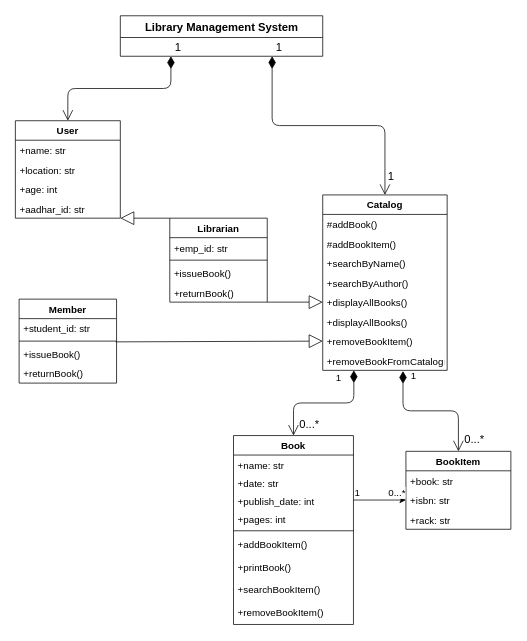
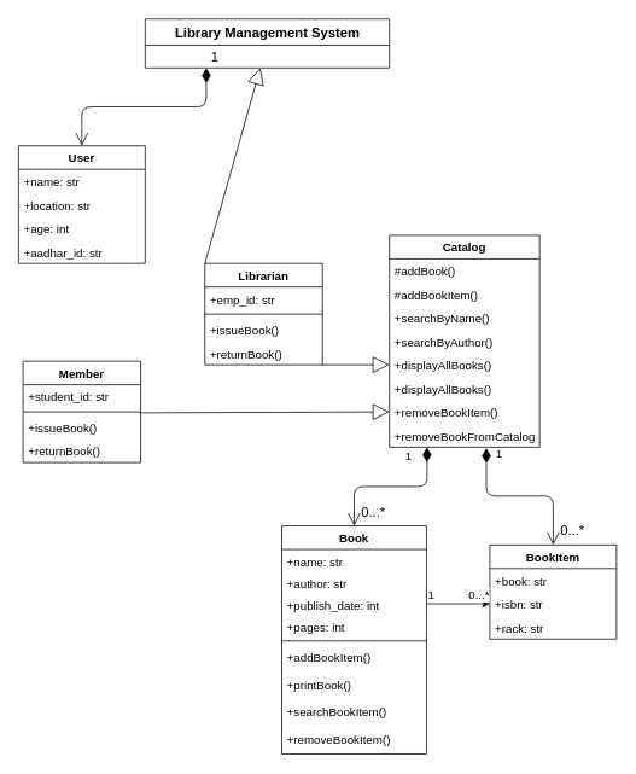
  <mxCell id="0" />
  <mxCell id="1" parent="0" />
  <mxCell id="2" value="Book&#10;" style="swimlane;fontStyle=1;align=center;verticalAlign=top;childLayout=stackLayout;horizontal=1;startSize=26;horizontalStack=0;resizeParent=1;resizeParentMax=0;resizeLast=0;collapsible=1;marginBottom=0;fontSize=13;" vertex="1" parent="1"><mxGeometry x="311" y="580" width="160" height="252" as="geometry" /></mxCell>
  <mxCell id="3" value="+name: str&#10;" style="text;strokeColor=none;fillColor=none;align=left;verticalAlign=top;spacingLeft=4;spacingRight=4;overflow=hidden;rotatable=0;points=[[0,0.5],[1,0.5]];portConstraint=eastwest;fontSize=13;" vertex="1" parent="2"><mxGeometry y="26" width="160" height="24" as="geometry" /></mxCell>
- <mxCell id="4" value="+date: str" style="text;strokeColor=none;fillColor=none;align=left;verticalAlign=top;spacingLeft=4;spacingRight=4;overflow=hidden;rotatable=0;points=[[0,0.5],[1,0.5]];portConstraint=eastwest;fontSize=13;" vertex="1" parent="2"><mxGeometry y="50" width="160" height="24" as="geometry" /></mxCell>
+ <mxCell id="4" value="+author: str" style="text;strokeColor=none;fillColor=none;align=left;verticalAlign=top;spacingLeft=4;spacingRight=4;overflow=hidden;rotatable=0;points=[[0,0.5],[1,0.5]];portConstraint=eastwest;fontSize=13;" vertex="1" parent="2"><mxGeometry y="50" width="160" height="24" as="geometry" /></mxCell>
  <mxCell id="5" value="+publish_date: int" style="text;strokeColor=none;fillColor=none;align=left;verticalAlign=top;spacingLeft=4;spacingRight=4;overflow=hidden;rotatable=0;points=[[0,0.5],[1,0.5]];portConstraint=eastwest;fontSize=13;" vertex="1" parent="2"><mxGeometry y="74" width="160" height="24" as="geometry" /></mxCell>
  <mxCell id="6" value="+pages: int" style="text;strokeColor=none;fillColor=none;align=left;verticalAlign=top;spacingLeft=4;spacingRight=4;overflow=hidden;rotatable=0;points=[[0,0.5],[1,0.5]];portConstraint=eastwest;fontSize=13;" vertex="1" parent="2"><mxGeometry y="98" width="160" height="24" as="geometry" /></mxCell>
  <mxCell id="7" value="" style="line;strokeWidth=1;fillColor=none;align=left;verticalAlign=middle;spacingTop=-1;spacingLeft=3;spacingRight=3;rotatable=0;labelPosition=right;points=[];portConstraint=eastwest;fontSize=13;" vertex="1" parent="2"><mxGeometry y="122" width="160" height="10" as="geometry" /></mxCell>
  <mxCell id="8" value="+addBookItem()" style="text;strokeColor=none;fillColor=none;align=left;verticalAlign=top;spacingLeft=4;spacingRight=4;overflow=hidden;rotatable=0;points=[[0,0.5],[1,0.5]];portConstraint=eastwest;fontSize=13;" vertex="1" parent="2"><mxGeometry y="132" width="160" height="30" as="geometry" /></mxCell>
  <mxCell id="9" value="+printBook()" style="text;strokeColor=none;fillColor=none;align=left;verticalAlign=top;spacingLeft=4;spacingRight=4;overflow=hidden;rotatable=0;points=[[0,0.5],[1,0.5]];portConstraint=eastwest;fontSize=13;" vertex="1" parent="2"><mxGeometry y="162" width="160" height="30" as="geometry" /></mxCell>
  <mxCell id="10" value="+searchBookItem()" style="text;strokeColor=none;fillColor=none;align=left;verticalAlign=top;spacingLeft=4;spacingRight=4;overflow=hidden;rotatable=0;points=[[0,0.5],[1,0.5]];portConstraint=eastwest;fontSize=13;" vertex="1" parent="2"><mxGeometry y="192" width="160" height="30" as="geometry" /></mxCell>
  <mxCell id="11" value="+removeBookItem()" style="text;strokeColor=none;fillColor=none;align=left;verticalAlign=top;spacingLeft=4;spacingRight=4;overflow=hidden;rotatable=0;points=[[0,0.5],[1,0.5]];portConstraint=eastwest;fontSize=13;" vertex="1" parent="2"><mxGeometry y="222" width="160" height="30" as="geometry" /></mxCell>
  <mxCell id="12" value="BookItem" style="swimlane;fontStyle=1;childLayout=stackLayout;horizontal=1;startSize=26;fillColor=none;horizontalStack=0;resizeParent=1;resizeParentMax=0;resizeLast=0;collapsible=1;marginBottom=0;fontSize=13;" vertex="1" parent="1"><mxGeometry x="541" y="601" width="140" height="104" as="geometry" /></mxCell>
  <mxCell id="13" value="+book: str" style="text;strokeColor=none;fillColor=none;align=left;verticalAlign=top;spacingLeft=4;spacingRight=4;overflow=hidden;rotatable=0;points=[[0,0.5],[1,0.5]];portConstraint=eastwest;fontSize=13;" vertex="1" parent="12"><mxGeometry y="26" width="140" height="26" as="geometry" /></mxCell>
  <mxCell id="14" value="+isbn: str" style="text;strokeColor=none;fillColor=none;align=left;verticalAlign=top;spacingLeft=4;spacingRight=4;overflow=hidden;rotatable=0;points=[[0,0.5],[1,0.5]];portConstraint=eastwest;fontSize=13;" vertex="1" parent="12"><mxGeometry y="52" width="140" height="26" as="geometry" /></mxCell>
  <mxCell id="15" value="+rack: str" style="text;strokeColor=none;fillColor=none;align=left;verticalAlign=top;spacingLeft=4;spacingRight=4;overflow=hidden;rotatable=0;points=[[0,0.5],[1,0.5]];portConstraint=eastwest;fontSize=13;" vertex="1" parent="12"><mxGeometry y="78" width="140" height="26" as="geometry" /></mxCell>
  <mxCell id="16" value="User" style="swimlane;fontStyle=1;childLayout=stackLayout;horizontal=1;startSize=26;fillColor=none;horizontalStack=0;resizeParent=1;resizeParentMax=0;resizeLast=0;collapsible=1;marginBottom=0;fontSize=13;" vertex="1" parent="1"><mxGeometry x="20" y="160" width="140" height="130" as="geometry" /></mxCell>
  <mxCell id="17" value="+name: str" style="text;strokeColor=none;fillColor=none;align=left;verticalAlign=top;spacingLeft=4;spacingRight=4;overflow=hidden;rotatable=0;points=[[0,0.5],[1,0.5]];portConstraint=eastwest;fontSize=13;" vertex="1" parent="16"><mxGeometry y="26" width="140" height="26" as="geometry" /></mxCell>
  <mxCell id="18" value="+location: str" style="text;strokeColor=none;fillColor=none;align=left;verticalAlign=top;spacingLeft=4;spacingRight=4;overflow=hidden;rotatable=0;points=[[0,0.5],[1,0.5]];portConstraint=eastwest;fontSize=13;" vertex="1" parent="16"><mxGeometry y="52" width="140" height="26" as="geometry" /></mxCell>
  <mxCell id="19" value="+age: int" style="text;strokeColor=none;fillColor=none;align=left;verticalAlign=top;spacingLeft=4;spacingRight=4;overflow=hidden;rotatable=0;points=[[0,0.5],[1,0.5]];portConstraint=eastwest;fontSize=13;" vertex="1" parent="16"><mxGeometry y="78" width="140" height="26" as="geometry" /></mxCell>
  <mxCell id="20" value="+aadhar_id: str" style="text;strokeColor=none;fillColor=none;align=left;verticalAlign=top;spacingLeft=4;spacingRight=4;overflow=hidden;rotatable=0;points=[[0,0.5],[1,0.5]];portConstraint=eastwest;fontSize=13;" vertex="1" parent="16"><mxGeometry y="104" width="140" height="26" as="geometry" /></mxCell>
  <mxCell id="21" value="Member" style="swimlane;fontStyle=1;align=center;verticalAlign=top;childLayout=stackLayout;horizontal=1;startSize=26;horizontalStack=0;resizeParent=1;resizeParentMax=0;resizeLast=0;collapsible=1;marginBottom=0;fontSize=13;" vertex="1" parent="1"><mxGeometry x="25" y="398" width="130" height="112" as="geometry" /></mxCell>
  <mxCell id="22" value="+student_id: str" style="text;strokeColor=none;fillColor=none;align=left;verticalAlign=top;spacingLeft=4;spacingRight=4;overflow=hidden;rotatable=0;points=[[0,0.5],[1,0.5]];portConstraint=eastwest;fontSize=13;" vertex="1" parent="21"><mxGeometry y="26" width="130" height="26" as="geometry" /></mxCell>
  <mxCell id="23" value="" style="line;strokeWidth=1;fillColor=none;align=left;verticalAlign=middle;spacingTop=-1;spacingLeft=3;spacingRight=3;rotatable=0;labelPosition=right;points=[];portConstraint=eastwest;fontSize=13;" vertex="1" parent="21"><mxGeometry y="52" width="130" height="8" as="geometry" /></mxCell>
  <mxCell id="24" value="+issueBook()" style="text;strokeColor=none;fillColor=none;align=left;verticalAlign=top;spacingLeft=4;spacingRight=4;overflow=hidden;rotatable=0;points=[[0,0.5],[1,0.5]];portConstraint=eastwest;fontSize=13;" vertex="1" parent="21"><mxGeometry y="60" width="130" height="26" as="geometry" /></mxCell>
  <mxCell id="25" value="+returnBook()" style="text;strokeColor=none;fillColor=none;align=left;verticalAlign=top;spacingLeft=4;spacingRight=4;overflow=hidden;rotatable=0;points=[[0,0.5],[1,0.5]];portConstraint=eastwest;fontSize=13;" vertex="1" parent="21"><mxGeometry y="86" width="130" height="26" as="geometry" /></mxCell>
  <mxCell id="26" value="Librarian" style="swimlane;fontStyle=1;align=center;verticalAlign=top;childLayout=stackLayout;horizontal=1;startSize=26;horizontalStack=0;resizeParent=1;resizeParentMax=0;resizeLast=0;collapsible=1;marginBottom=0;fontSize=13;" vertex="1" parent="1"><mxGeometry x="226" y="290" width="130" height="112" as="geometry"><mxRectangle x="140" y="400" width="90" height="26" as="alternateBounds" /></mxGeometry></mxCell>
  <mxCell id="27" value="+emp_id: str" style="text;strokeColor=none;fillColor=none;align=left;verticalAlign=top;spacingLeft=4;spacingRight=4;overflow=hidden;rotatable=0;points=[[0,0.5],[1,0.5]];portConstraint=eastwest;fontSize=13;" vertex="1" parent="26"><mxGeometry y="26" width="130" height="26" as="geometry" /></mxCell>
  <mxCell id="28" value="" style="line;strokeWidth=1;fillColor=none;align=left;verticalAlign=middle;spacingTop=-1;spacingLeft=3;spacingRight=3;rotatable=0;labelPosition=right;points=[];portConstraint=eastwest;fontSize=13;" vertex="1" parent="26"><mxGeometry y="52" width="130" height="8" as="geometry" /></mxCell>
  <mxCell id="29" value="+issueBook()" style="text;strokeColor=none;fillColor=none;align=left;verticalAlign=top;spacingLeft=4;spacingRight=4;overflow=hidden;rotatable=0;points=[[0,0.5],[1,0.5]];portConstraint=eastwest;fontSize=13;" vertex="1" parent="26"><mxGeometry y="60" width="130" height="26" as="geometry" /></mxCell>
  <mxCell id="30" value="+returnBook()" style="text;strokeColor=none;fillColor=none;align=left;verticalAlign=top;spacingLeft=4;spacingRight=4;overflow=hidden;rotatable=0;points=[[0,0.5],[1,0.5]];portConstraint=eastwest;fontSize=13;" vertex="1" parent="26"><mxGeometry y="86" width="130" height="26" as="geometry" /></mxCell>
  <mxCell id="31" value="Catalog" style="swimlane;fontStyle=1;childLayout=stackLayout;horizontal=1;startSize=26;fillColor=none;horizontalStack=0;resizeParent=1;resizeParentMax=0;resizeLast=0;collapsible=1;marginBottom=0;fontSize=13;" vertex="1" parent="1"><mxGeometry x="430" y="259" width="166" height="234" as="geometry" /></mxCell>
  <mxCell id="32" value="#addBook()" style="text;strokeColor=none;fillColor=none;align=left;verticalAlign=top;spacingLeft=4;spacingRight=4;overflow=hidden;rotatable=0;points=[[0,0.5],[1,0.5]];portConstraint=eastwest;fontSize=13;" vertex="1" parent="31"><mxGeometry y="26" width="166" height="26" as="geometry" /></mxCell>
  <mxCell id="33" value="#addBookItem()" style="text;strokeColor=none;fillColor=none;align=left;verticalAlign=top;spacingLeft=4;spacingRight=4;overflow=hidden;rotatable=0;points=[[0,0.5],[1,0.5]];portConstraint=eastwest;fontSize=13;" vertex="1" parent="31"><mxGeometry y="52" width="166" height="26" as="geometry" /></mxCell>
  <mxCell id="34" value="+searchByName()" style="text;strokeColor=none;fillColor=none;align=left;verticalAlign=top;spacingLeft=4;spacingRight=4;overflow=hidden;rotatable=0;points=[[0,0.5],[1,0.5]];portConstraint=eastwest;fontSize=13;" vertex="1" parent="31"><mxGeometry y="78" width="166" height="26" as="geometry" /></mxCell>
  <mxCell id="35" value="+searchByAuthor()" style="text;strokeColor=none;fillColor=none;align=left;verticalAlign=top;spacingLeft=4;spacingRight=4;overflow=hidden;rotatable=0;points=[[0,0.5],[1,0.5]];portConstraint=eastwest;fontSize=13;" vertex="1" parent="31"><mxGeometry y="104" width="166" height="26" as="geometry" /></mxCell>
  <mxCell id="36" value="+displayAllBooks()" style="text;strokeColor=none;fillColor=none;align=left;verticalAlign=top;spacingLeft=4;spacingRight=4;overflow=hidden;rotatable=0;points=[[0,0.5],[1,0.5]];portConstraint=eastwest;fontSize=13;" vertex="1" parent="31"><mxGeometry y="130" width="166" height="26" as="geometry" /></mxCell>
  <mxCell id="37" value="+displayAllBooks()" style="text;strokeColor=none;fillColor=none;align=left;verticalAlign=top;spacingLeft=4;spacingRight=4;overflow=hidden;rotatable=0;points=[[0,0.5],[1,0.5]];portConstraint=eastwest;fontSize=13;" vertex="1" parent="31"><mxGeometry y="156" width="166" height="26" as="geometry" /></mxCell>
  <mxCell id="38" value="+removeBookItem()" style="text;strokeColor=none;fillColor=none;align=left;verticalAlign=top;spacingLeft=4;spacingRight=4;overflow=hidden;rotatable=0;points=[[0,0.5],[1,0.5]];portConstraint=eastwest;fontSize=13;" vertex="1" parent="31"><mxGeometry y="182" width="166" height="26" as="geometry" /></mxCell>
  <mxCell id="39" value="+removeBookFromCatalog()" style="text;strokeColor=none;fillColor=none;align=left;verticalAlign=top;spacingLeft=4;spacingRight=4;overflow=hidden;rotatable=0;points=[[0,0.5],[1,0.5]];portConstraint=eastwest;fontSize=13;" vertex="1" parent="31"><mxGeometry y="208" width="166" height="26" as="geometry" /></mxCell>
  <mxCell id="40" value="Library Management System" style="swimlane;fontStyle=1;align=center;verticalAlign=middle;childLayout=stackLayout;horizontal=1;startSize=29;horizontalStack=0;resizeParent=1;resizeParentMax=0;resizeLast=0;collapsible=0;marginBottom=0;html=1;fontSize=15;" vertex="1" parent="1"><mxGeometry x="160" y="20" width="270" height="54" as="geometry" /></mxCell>
- <mxCell id="41" value="" style="endArrow=block;endSize=16;endFill=0;html=1;fontSize=15;exitX=0;exitY=0;exitDx=0;exitDy=0;entryX=1;entryY=1;entryDx=0;entryDy=0;" edge="1" parent="1" source="26" target="16"><mxGeometry width="160" relative="1" as="geometry"><mxPoint x="142" y="140" as="sourcePoint" /><mxPoint x="111" y="260" as="targetPoint" /></mxGeometry></mxCell>
+ <mxCell id="41" value="" style="endArrow=block;endSize=16;endFill=0;html=1;fontSize=15;exitX=0;exitY=0;exitDx=0;exitDy=0;" edge="1" parent="1" source="26" target="40"><mxGeometry width="160" relative="1" as="geometry"><mxPoint x="142" y="140" as="sourcePoint" /><mxPoint x="111" y="260" as="targetPoint" /></mxGeometry></mxCell>
  <mxCell id="42" value="1" style="endArrow=open;html=1;endSize=12;startArrow=diamondThin;startSize=14;startFill=1;edgeStyle=orthogonalEdgeStyle;align=left;verticalAlign=bottom;fontSize=15;exitX=0.25;exitY=1;exitDx=0;exitDy=0;entryX=0.5;entryY=0;entryDx=0;entryDy=0;" edge="1" parent="1" source="40" target="16"><mxGeometry x="-1" y="3" relative="1" as="geometry"><mxPoint x="1" y="100" as="sourcePoint" /><mxPoint x="161" y="100" as="targetPoint" /></mxGeometry></mxCell>
- <mxCell id="43" value="1" style="endArrow=open;html=1;endSize=12;startArrow=diamondThin;startSize=14;startFill=1;edgeStyle=orthogonalEdgeStyle;align=left;verticalAlign=bottom;fontSize=15;entryX=0.5;entryY=0;entryDx=0;entryDy=0;exitX=0.75;exitY=1;exitDx=0;exitDy=0;" edge="1" parent="1" source="40" target="31"><mxGeometry x="-1" y="3" relative="1" as="geometry"><mxPoint x="311" y="90" as="sourcePoint" /><mxPoint x="121" y="160" as="targetPoint" /></mxGeometry></mxCell>
- <mxCell id="44" value="1" style="edgeLabel;html=1;align=center;verticalAlign=middle;resizable=0;points=[];fontSize=15;" vertex="1" connectable="0" parent="43"><mxGeometry x="0.865" y="-2" relative="1" as="geometry"><mxPoint x="9" y="-4.5" as="offset" /></mxGeometry></mxCell>
  <mxCell id="45" value="" style="endArrow=open;html=1;endSize=12;startArrow=diamondThin;startSize=14;startFill=1;edgeStyle=orthogonalEdgeStyle;align=left;verticalAlign=bottom;fontSize=15;entryX=0.5;entryY=0;entryDx=0;entryDy=0;exitX=0.645;exitY=1.038;exitDx=0;exitDy=0;exitPerimeter=0;" edge="1" parent="1" source="39" target="12"><mxGeometry x="-0.233" y="12" relative="1" as="geometry"><mxPoint x="557.002" y="430" as="sourcePoint" /><mxPoint x="466" y="516" as="targetPoint" /><mxPoint as="offset" /></mxGeometry></mxCell>
  <mxCell id="46" value="0...*" style="edgeLabel;html=1;align=center;verticalAlign=middle;resizable=0;points=[];fontSize=15;" vertex="1" connectable="0" parent="45"><mxGeometry x="0.865" y="-2" relative="1" as="geometry"><mxPoint x="22" y="-4.5" as="offset" /></mxGeometry></mxCell>
  <mxCell id="47" value="" style="endArrow=classic;html=1;edgeStyle=orthogonalEdgeStyle;fontSize=15;entryX=0;entryY=0.5;entryDx=0;entryDy=0;" edge="1" parent="1" source="5" target="14"><mxGeometry relative="1" as="geometry"><mxPoint x="421" y="566" as="sourcePoint" /><mxPoint x="601" y="650" as="targetPoint" /></mxGeometry></mxCell>
  <mxCell id="48" value="1" style="edgeLabel;resizable=0;html=1;align=left;verticalAlign=bottom;fontSize=13;" connectable="0" vertex="1" parent="47"><mxGeometry x="-1" relative="1" as="geometry" /></mxCell>
  <mxCell id="49" value="0...*" style="edgeLabel;resizable=0;html=1;align=right;verticalAlign=bottom;fontSize=13;" connectable="0" vertex="1" parent="47"><mxGeometry x="1" relative="1" as="geometry" /></mxCell>
  <mxCell id="50" value="" style="endArrow=block;endSize=16;endFill=0;html=1;fontSize=15;exitX=1;exitY=1;exitDx=0;exitDy=0;entryX=0;entryY=0.5;entryDx=0;entryDy=0;" edge="1" parent="1" source="26" target="36"><mxGeometry width="160" relative="1" as="geometry"><mxPoint x="196" y="360" as="sourcePoint" /><mxPoint x="132.747" y="290" as="targetPoint" /></mxGeometry></mxCell>
  <mxCell id="51" value="&lt;div&gt;1&lt;/div&gt;" style="text;html=1;align=center;verticalAlign=middle;resizable=0;points=[];autosize=1;fontSize=13;" vertex="1" parent="1"><mxGeometry x="541" y="490" width="20" height="20" as="geometry" /></mxCell>
  <mxCell id="52" value="" style="endArrow=block;endSize=16;endFill=0;html=1;fontSize=15;exitX=0.992;exitY=0.625;exitDx=0;exitDy=0;entryX=0;entryY=0.5;entryDx=0;entryDy=0;exitPerimeter=0;" edge="1" parent="1" source="23" target="38"><mxGeometry width="160" relative="1" as="geometry"><mxPoint x="356" y="402" as="sourcePoint" /><mxPoint x="430" y="402" as="targetPoint" /></mxGeometry></mxCell>
  <mxCell id="53" value="" style="endArrow=open;html=1;endSize=12;startArrow=diamondThin;startSize=14;startFill=1;edgeStyle=orthogonalEdgeStyle;align=left;verticalAlign=bottom;fontSize=15;entryX=0.5;entryY=0;entryDx=0;entryDy=0;exitX=0.25;exitY=1;exitDx=0;exitDy=0;" edge="1" parent="1" source="31" target="2"><mxGeometry x="-0.233" y="12" relative="1" as="geometry"><mxPoint x="537.07" y="493.988" as="sourcePoint" /><mxPoint x="611" y="601" as="targetPoint" /><mxPoint as="offset" /></mxGeometry></mxCell>
  <mxCell id="54" value="0...*" style="edgeLabel;html=1;align=center;verticalAlign=middle;resizable=0;points=[];fontSize=15;" vertex="1" connectable="0" parent="53"><mxGeometry x="0.865" y="-2" relative="1" as="geometry"><mxPoint x="22" y="-4.5" as="offset" /></mxGeometry></mxCell>
  <mxCell id="55" value="&lt;div&gt;1&lt;/div&gt;" style="text;html=1;align=center;verticalAlign=middle;resizable=0;points=[];autosize=1;fontSize=13;" vertex="1" parent="1"><mxGeometry x="441" y="493" width="20" height="20" as="geometry" /></mxCell>
